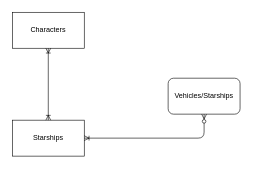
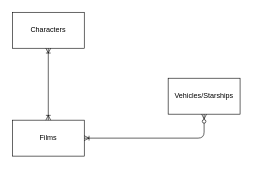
  <mxCell id="0" />
  <mxCell id="1" parent="0" />
  <mxCell id="2" value="Characters" style="rounded=0;whiteSpace=wrap;html=1;" vertex="1" parent="1"><mxGeometry x="20" y="20" width="120" height="60" as="geometry" /></mxCell>
- <mxCell id="3" value="Starships" style="rounded=0;whiteSpace=wrap;html=1;" vertex="1" parent="1"><mxGeometry x="20" y="200" width="120" height="60" as="geometry" /></mxCell>
- <mxCell id="4" value="Vehicles/Starships" style="whiteSpace=wrap;html=1;rounded=1;" vertex="1" parent="1"><mxGeometry x="280" y="130" width="120" height="60" as="geometry" /></mxCell>
+ <mxCell id="3" value="Films" style="rounded=0;whiteSpace=wrap;html=1;" vertex="1" parent="1"><mxGeometry x="20" y="200" width="120" height="60" as="geometry" /></mxCell>
+ <mxCell id="4" value="Vehicles/Starships" style="rounded=0;whiteSpace=wrap;html=1;" vertex="1" parent="1"><mxGeometry x="280" y="130" width="120" height="60" as="geometry" /></mxCell>
  <mxCell id="5" value="" style="fontSize=12;html=1;endArrow=ERoneToMany;startArrow=ERoneToMany;entryX=0.5;entryY=1;entryDx=0;entryDy=0;exitX=0.5;exitY=0;exitDx=0;exitDy=0;" edge="1" parent="1" source="3" target="2"><mxGeometry width="100" height="100" relative="1" as="geometry"><mxPoint x="10" y="260" as="sourcePoint" /><mxPoint x="120" y="300" as="targetPoint" /></mxGeometry></mxCell>
  <mxCell id="6" value="" style="edgeStyle=orthogonalEdgeStyle;fontSize=12;html=1;endArrow=ERoneToMany;startArrow=ERzeroToMany;entryX=1;entryY=0.5;entryDx=0;entryDy=0;exitX=0.5;exitY=1;exitDx=0;exitDy=0;" edge="1" parent="1" source="4" target="3"><mxGeometry width="100" height="100" relative="1" as="geometry"><mxPoint x="20" y="400" as="sourcePoint" /><mxPoint x="120" y="300" as="targetPoint" /></mxGeometry></mxCell>
